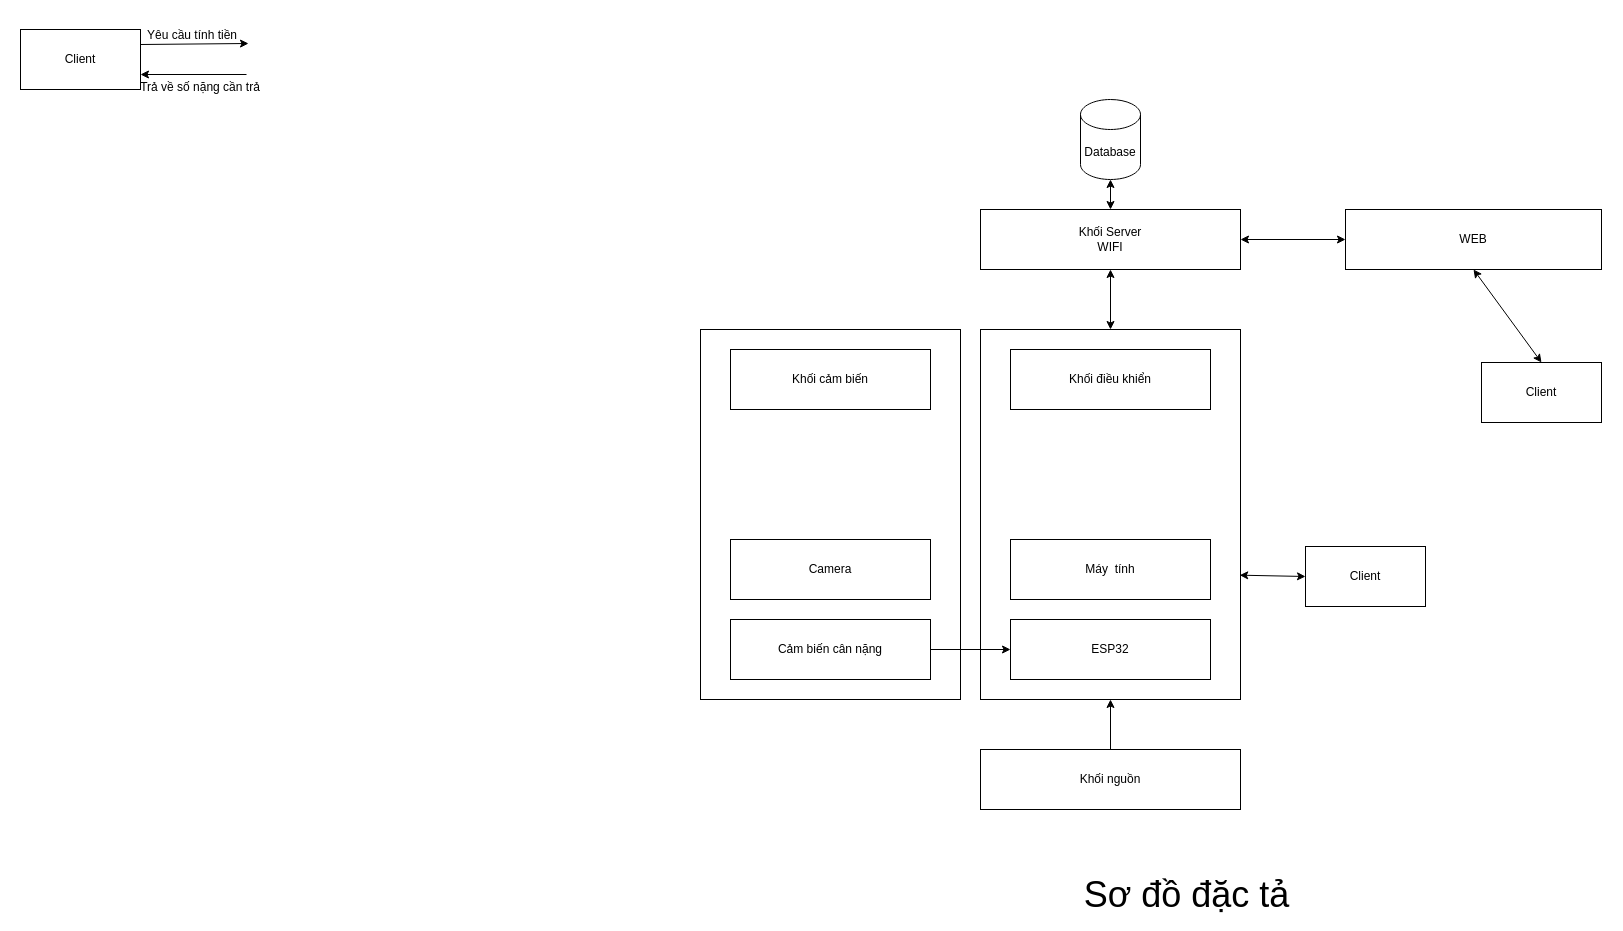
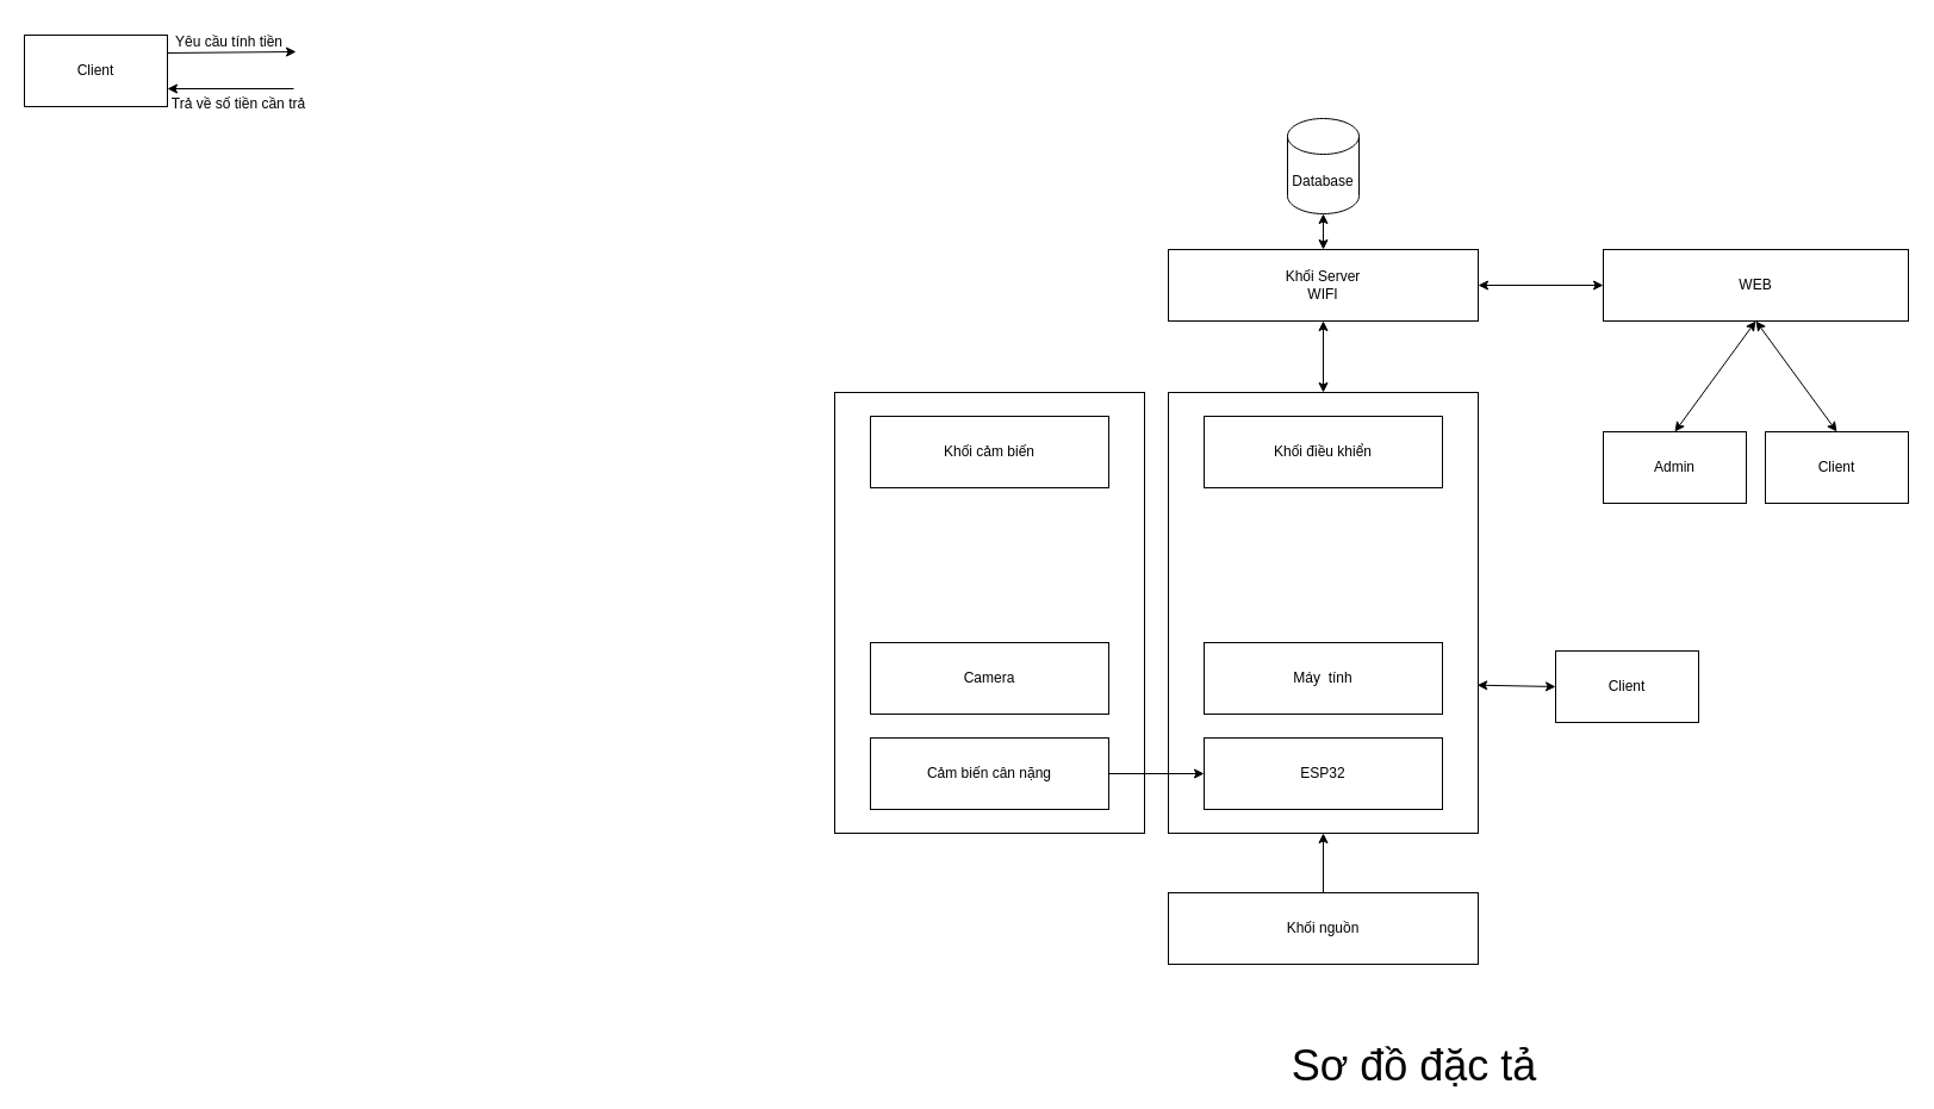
  <mxCell id="0" />
  <mxCell id="1" parent="0" />
  <mxCell id="2" value="" style="rounded=0;whiteSpace=wrap;html=1;" parent="1" vertex="1"><mxGeometry x="700" y="329" width="260" height="370" as="geometry" /></mxCell>
  <mxCell id="3" value="Khối cảm biến" style="rounded=0;whiteSpace=wrap;html=1;" parent="1" vertex="1"><mxGeometry x="730" y="349" width="200" height="60" as="geometry" /></mxCell>
  <mxCell id="4" value="Camera" style="rounded=0;whiteSpace=wrap;html=1;" parent="1" vertex="1"><mxGeometry x="730" y="539" width="200" height="60" as="geometry" /></mxCell>
  <mxCell id="5" value="Cảm biến cân nặng" style="rounded=0;whiteSpace=wrap;html=1;" parent="1" vertex="1"><mxGeometry x="730" y="619" width="200" height="60" as="geometry" /></mxCell>
  <mxCell id="6" value="" style="rounded=0;whiteSpace=wrap;html=1;" parent="1" vertex="1"><mxGeometry x="980" y="329" width="260" height="370" as="geometry" /></mxCell>
  <mxCell id="7" value="Khối điều khiển" style="rounded=0;whiteSpace=wrap;html=1;" parent="1" vertex="1"><mxGeometry x="1010" y="349" width="200" height="60" as="geometry" /></mxCell>
  <mxCell id="8" value="Máy&amp;nbsp; tính" style="rounded=0;whiteSpace=wrap;html=1;" parent="1" vertex="1"><mxGeometry x="1010" y="539" width="200" height="60" as="geometry" /></mxCell>
  <mxCell id="9" value="ESP32" style="rounded=0;whiteSpace=wrap;html=1;" parent="1" vertex="1"><mxGeometry x="1010" y="619" width="200" height="60" as="geometry" /></mxCell>
  <mxCell id="10" value="Khối Server&lt;br&gt;WIFI" style="rounded=0;whiteSpace=wrap;html=1;" parent="1" vertex="1"><mxGeometry x="980" y="209" width="260" height="60" as="geometry" /></mxCell>
  <mxCell id="11" value="Khối nguồn" style="rounded=0;whiteSpace=wrap;html=1;" parent="1" vertex="1"><mxGeometry x="980" y="749" width="260" height="60" as="geometry" /></mxCell>
+ <mxCell id="12" value="Admin" style="rounded=0;whiteSpace=wrap;html=1;" parent="1" vertex="1"><mxGeometry x="1345" y="362" width="120" height="60" as="geometry" /></mxCell>
  <mxCell id="13" value="Client" style="rounded=0;whiteSpace=wrap;html=1;" parent="1" vertex="1"><mxGeometry x="1481" y="362" width="120" height="60" as="geometry" /></mxCell>
  <mxCell id="14" value="" style="endArrow=classic;startArrow=classic;html=1;rounded=0;entryX=0;entryY=0.5;entryDx=0;entryDy=0;exitX=1;exitY=0.5;exitDx=0;exitDy=0;" parent="1" source="10" target="21" edge="1"><mxGeometry width="50" height="50" relative="1" as="geometry"><mxPoint x="1190" y="429" as="sourcePoint" /><mxPoint x="1240" y="379" as="targetPoint" /></mxGeometry></mxCell>
  <mxCell id="15" value="" style="endArrow=classic;startArrow=classic;html=1;rounded=0;exitX=0.5;exitY=0;exitDx=0;exitDy=0;entryX=0.5;entryY=1;entryDx=0;entryDy=0;" parent="1" source="6" target="10" edge="1"><mxGeometry width="50" height="50" relative="1" as="geometry"><mxPoint x="1070" y="319" as="sourcePoint" /><mxPoint x="1120" y="269" as="targetPoint" /></mxGeometry></mxCell>
  <mxCell id="16" value="" style="endArrow=classic;startArrow=classic;html=1;rounded=0;entryX=0.5;entryY=1;entryDx=0;entryDy=0;exitX=0.5;exitY=0;exitDx=0;exitDy=0;" parent="1" source="10" edge="1"><mxGeometry width="50" height="50" relative="1" as="geometry"><mxPoint x="1060" y="239" as="sourcePoint" /><mxPoint x="1110" y="179" as="targetPoint" /></mxGeometry></mxCell>
  <mxCell id="17" value="" style="endArrow=classic;html=1;rounded=0;exitX=0.5;exitY=0;exitDx=0;exitDy=0;entryX=0.5;entryY=1;entryDx=0;entryDy=0;" parent="1" source="11" target="6" edge="1"><mxGeometry width="50" height="50" relative="1" as="geometry"><mxPoint x="1100" y="749" as="sourcePoint" /><mxPoint x="1150" y="699" as="targetPoint" /></mxGeometry></mxCell>
  <mxCell id="18" value="" style="endArrow=classic;html=1;rounded=0;exitX=1;exitY=0.5;exitDx=0;exitDy=0;entryX=0;entryY=0.5;entryDx=0;entryDy=0;" parent="1" source="5" target="9" edge="1"><mxGeometry width="50" height="50" relative="1" as="geometry"><mxPoint x="940" y="649" as="sourcePoint" /><mxPoint x="990" y="599" as="targetPoint" /></mxGeometry></mxCell>
  <mxCell id="19" value="&lt;font style=&quot;font-size: 36px;&quot;&gt;Sơ đồ đặc tả&lt;/font&gt;" style="text;html=1;strokeColor=none;fillColor=none;align=center;verticalAlign=middle;whiteSpace=wrap;rounded=0;" parent="1" vertex="1"><mxGeometry x="1038" y="879" width="297" height="30" as="geometry" /></mxCell>
  <mxCell id="20" value="" style="endArrow=classic;startArrow=classic;html=1;rounded=0;entryX=0;entryY=0.5;entryDx=0;entryDy=0;" parent="1" target="21" edge="1"><mxGeometry width="50" height="50" relative="1" as="geometry"><mxPoint x="1430" y="239" as="sourcePoint" /><mxPoint x="1470" y="199" as="targetPoint" /></mxGeometry></mxCell>
  <mxCell id="21" value="WEB" style="rounded=0;whiteSpace=wrap;html=1;" parent="1" vertex="1"><mxGeometry x="1345" y="209" width="256" height="60" as="geometry" /></mxCell>
  <mxCell id="22" value="" style="endArrow=classic;startArrow=classic;html=1;rounded=0;entryX=0.5;entryY=1;entryDx=0;entryDy=0;exitX=0.5;exitY=0;exitDx=0;exitDy=0;" parent="1" source="13" target="21" edge="1"><mxGeometry width="50" height="50" relative="1" as="geometry"><mxPoint x="1346" y="367" as="sourcePoint" /><mxPoint x="1396" y="317" as="targetPoint" /></mxGeometry></mxCell>
+ <mxCell id="23" value="" style="endArrow=classic;startArrow=classic;html=1;rounded=0;entryX=0.5;entryY=1;entryDx=0;entryDy=0;exitX=0.5;exitY=0;exitDx=0;exitDy=0;" parent="1" source="12" target="21" edge="1"><mxGeometry width="50" height="50" relative="1" as="geometry"><mxPoint x="1443" y="508" as="sourcePoint" /><mxPoint x="1493" y="458" as="targetPoint" /></mxGeometry></mxCell>
  <mxCell id="24" value="Database" style="shape=cylinder3;whiteSpace=wrap;html=1;boundedLbl=1;backgroundOutline=1;size=15;" parent="1" vertex="1"><mxGeometry x="1080" y="99" width="60" height="80" as="geometry" /></mxCell>
  <mxCell id="25" value="Client" style="rounded=0;whiteSpace=wrap;html=1;" vertex="1" parent="1"><mxGeometry x="1305" y="546" width="120" height="60" as="geometry" /></mxCell>
  <mxCell id="26" value="" style="endArrow=classic;startArrow=classic;html=1;rounded=0;entryX=0.997;entryY=0.664;entryDx=0;entryDy=0;exitX=0;exitY=0.5;exitDx=0;exitDy=0;entryPerimeter=0;" edge="1" parent="1" source="25" target="6"><mxGeometry width="50" height="50" relative="1" as="geometry"><mxPoint x="1170" y="551" as="sourcePoint" /><mxPoint x="1243" y="565.5" as="targetPoint" /></mxGeometry></mxCell>
  <mxCell id="27" value="Client" style="rounded=0;whiteSpace=wrap;html=1;" vertex="1" parent="1"><mxGeometry x="20" y="29" width="120" height="60" as="geometry" /></mxCell>
  <mxCell id="28" value="" style="endArrow=classic;html=1;rounded=0;exitX=1;exitY=0.25;exitDx=0;exitDy=0;" edge="1" parent="1" source="27"><mxGeometry width="50" height="50" relative="1" as="geometry"><mxPoint x="139" y="51" as="sourcePoint" /><mxPoint x="248" y="43" as="targetPoint" /></mxGeometry></mxCell>
  <mxCell id="29" value="" style="endArrow=classic;html=1;rounded=0;entryX=1;entryY=0.75;entryDx=0;entryDy=0;" edge="1" parent="1" target="27"><mxGeometry width="50" height="50" relative="1" as="geometry"><mxPoint x="246" y="74" as="sourcePoint" /><mxPoint x="187" y="65" as="targetPoint" /></mxGeometry></mxCell>
  <mxCell id="30" value="Yêu cầu tính tiền" style="text;html=1;strokeColor=none;fillColor=none;align=center;verticalAlign=middle;whiteSpace=wrap;rounded=0;" vertex="1" parent="1"><mxGeometry x="135" y="20" width="114" height="30" as="geometry" /></mxCell>
- <mxCell id="31" value="Trả về số nặng cần trả" style="text;html=1;strokeColor=none;fillColor=none;align=center;verticalAlign=middle;whiteSpace=wrap;rounded=0;" vertex="1" parent="1"><mxGeometry x="135" y="72" width="130" height="30" as="geometry" /></mxCell>
+ <mxCell id="31" value="Trả về số tiền cần trả" style="text;html=1;strokeColor=none;fillColor=none;align=center;verticalAlign=middle;whiteSpace=wrap;rounded=0;" vertex="1" parent="1"><mxGeometry x="135" y="72" width="130" height="30" as="geometry" /></mxCell>
